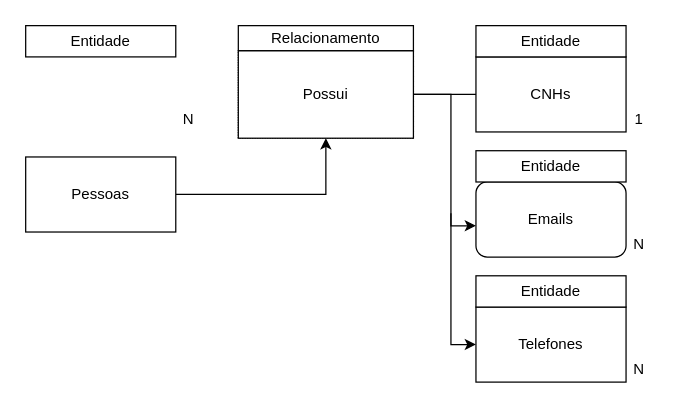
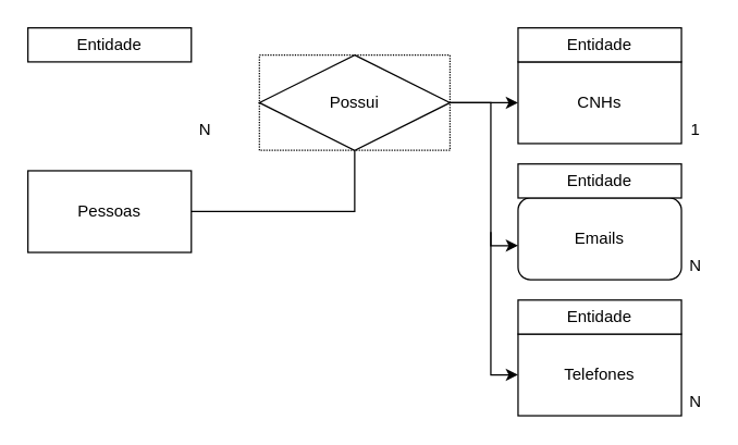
  <mxCell id="0" />
  <mxCell id="1" parent="0" />
  <mxCell id="2" value="" style="whiteSpace=wrap;html=1;dashed=1;dashPattern=1 1;" parent="1" vertex="1"><mxGeometry x="190" y="40" width="140" height="70" as="geometry" /></mxCell>
- <mxCell id="3" style="edgeStyle=orthogonalEdgeStyle;rounded=0;orthogonalLoop=1;jettySize=auto;html=1;" parent="1" source="4" target="7" edge="1"><mxGeometry relative="1" as="geometry" /></mxCell>
+ <mxCell id="3" style="edgeStyle=orthogonalEdgeStyle;rounded=0;orthogonalLoop=1;jettySize=auto;html=1;endArrow=none;" parent="1" source="4" target="7" edge="1"><mxGeometry relative="1" as="geometry" /></mxCell>
  <mxCell id="4" value="Pessoas" style="whiteSpace=wrap;html=1;" parent="1" vertex="1"><mxGeometry x="20" y="125" width="120" height="60" as="geometry" /></mxCell>
  <mxCell id="5" value="CNHs" style="whiteSpace=wrap;html=1;" parent="1" vertex="1"><mxGeometry x="380" y="45" width="120" height="60" as="geometry" /></mxCell>
- <mxCell id="6" value="" style="edgeStyle=orthogonalEdgeStyle;rounded=0;orthogonalLoop=1;jettySize=auto;html=1;entryX=0;entryY=0.5;entryDx=0;entryDy=0;endArrow=none;" edge="1" parent="1" source="7" target="5"><mxGeometry relative="1" as="geometry"><Array as="points" /></mxGeometry></mxCell>
- <mxCell id="7" value="Possui" style="whiteSpace=wrap;html=1;rounded=0;" parent="1" vertex="1"><mxGeometry x="190" y="40" width="140" height="70" as="geometry" /></mxCell>
+ <mxCell id="6" value="" style="edgeStyle=orthogonalEdgeStyle;rounded=0;orthogonalLoop=1;jettySize=auto;html=1;entryX=0;entryY=0.5;entryDx=0;entryDy=0;" edge="1" parent="1" source="7" target="5"><mxGeometry relative="1" as="geometry"><Array as="points" /></mxGeometry></mxCell>
+ <mxCell id="7" value="Possui" style="rhombus;whiteSpace=wrap;html=1;" parent="1" vertex="1"><mxGeometry x="190" y="40" width="140" height="70" as="geometry" /></mxCell>
  <mxCell id="8" value="1" style="text;html=1;align=center;verticalAlign=middle;resizable=0;points=[];autosize=1;" parent="1" vertex="1"><mxGeometry x="500" y="85" width="20" height="20" as="geometry" /></mxCell>
  <mxCell id="9" value="N" style="text;html=1;align=center;verticalAlign=middle;resizable=0;points=[];autosize=1;" parent="1" vertex="1"><mxGeometry x="140" y="85" width="20" height="20" as="geometry" /></mxCell>
  <mxCell id="10" value="Entidade" style="whiteSpace=wrap;html=1;" parent="1" vertex="1"><mxGeometry width="120" height="25" as="geometry" x="20" y="20" /></mxCell>
  <mxCell id="11" value="Entidade" style="whiteSpace=wrap;html=1;" parent="1" vertex="1"><mxGeometry x="380" width="120" height="25" as="geometry" y="20" /></mxCell>
- <mxCell id="12" value="Relacionamento" style="whiteSpace=wrap;html=1;" parent="1" vertex="1"><mxGeometry x="190" width="140" height="20" as="geometry" y="20" /></mxCell>
  <mxCell id="13" value="Emails" style="whiteSpace=wrap;html=1;rounded=1;" vertex="1" parent="1"><mxGeometry x="380" y="145" width="120" height="60" as="geometry" /></mxCell>
  <mxCell id="14" value="N" style="text;html=1;align=center;verticalAlign=middle;resizable=0;points=[];autosize=1;" vertex="1" parent="1"><mxGeometry x="500" y="185" width="20" height="20" as="geometry" /></mxCell>
  <mxCell id="15" value="Entidade" style="whiteSpace=wrap;html=1;" vertex="1" parent="1"><mxGeometry x="380" y="120" width="120" height="25" as="geometry" /></mxCell>
  <mxCell id="16" value="Telefones" style="whiteSpace=wrap;html=1;" vertex="1" parent="1"><mxGeometry x="380" y="245" width="120" height="60" as="geometry" /></mxCell>
  <mxCell id="17" value="N" style="text;html=1;align=center;verticalAlign=middle;resizable=0;points=[];autosize=1;" vertex="1" parent="1"><mxGeometry x="500" y="285" width="20" height="20" as="geometry" /></mxCell>
  <mxCell id="18" value="Entidade" style="whiteSpace=wrap;html=1;" vertex="1" parent="1"><mxGeometry x="380" y="220" width="120" height="25" as="geometry" /></mxCell>
  <mxCell id="19" value="" style="edgeStyle=orthogonalEdgeStyle;rounded=0;orthogonalLoop=1;jettySize=auto;html=1;exitX=1;exitY=0.5;exitDx=0;exitDy=0;entryX=0;entryY=0.583;entryDx=0;entryDy=0;entryPerimeter=0;" edge="1" parent="1" source="7" target="13"><mxGeometry relative="1" as="geometry"><mxPoint x="340" y="85" as="sourcePoint" /><mxPoint x="382" y="167" as="targetPoint" /><Array as="points"><mxPoint x="360" y="75" /><mxPoint x="360" y="180" /></Array></mxGeometry></mxCell>
  <mxCell id="20" value="" style="edgeStyle=orthogonalEdgeStyle;rounded=0;orthogonalLoop=1;jettySize=auto;html=1;entryX=0;entryY=0.583;entryDx=0;entryDy=0;entryPerimeter=0;" edge="1" parent="1"><mxGeometry relative="1" as="geometry"><mxPoint x="360" y="170" as="sourcePoint" /><mxPoint x="380" y="274.98" as="targetPoint" /><Array as="points"><mxPoint x="360" y="170" /><mxPoint x="360" y="275" /></Array></mxGeometry></mxCell>
